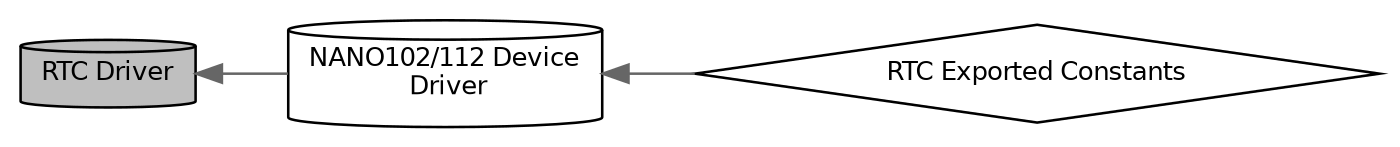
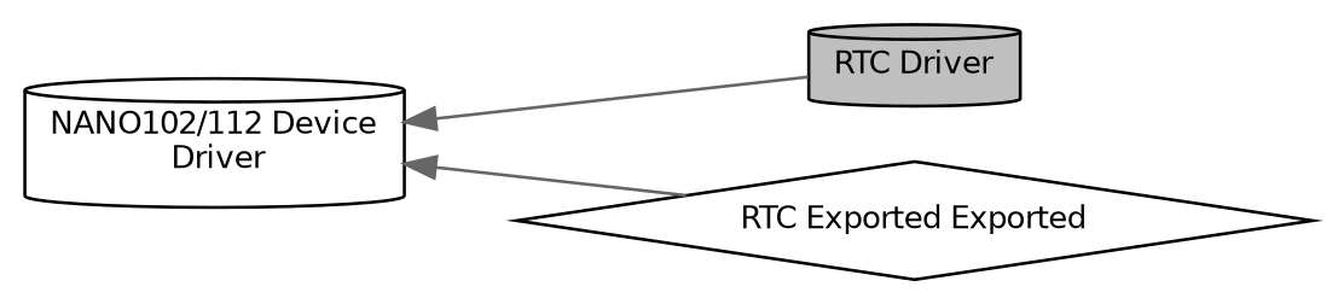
  digraph {
    rankdir=LR
    node [color=black fillcolor=white fontname=Helvetica fontsize=10 shape=cylinder style=filled]
    edge [color=gray40 dir=back fontname=Helvetica fontsize=10 labelfontname=Helvetica labelfontsize=10 shape=plaintext style=solid]
    n1 [height=0.2 label="NANO102/112 Device\l Driver" width=0.4]
    n2 [fillcolor=grey75 fontcolor=black height=0.2 label="RTC Driver" width=0.4]
-   n3 [height=0.2 label="RTC Exported Constants" shape=diamond width=0.4]
-   n2 -> n1
+   n3 [height=0.2 label="RTC Exported Exported" shape=diamond width=0.4]
+   n1 -> n2
    n1 -> n3
  }
